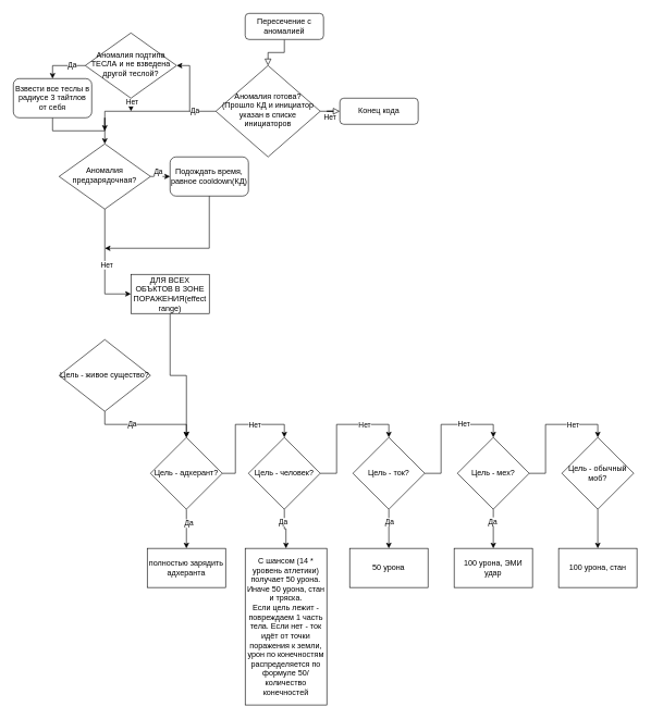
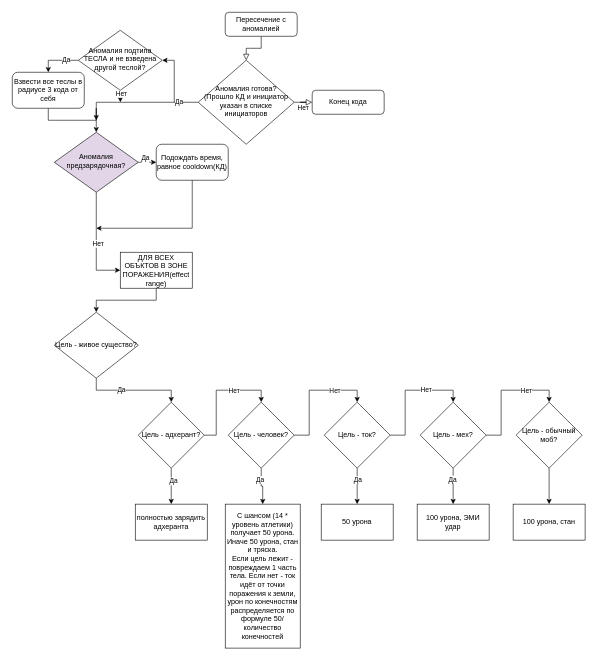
  <mxCell id="0" />
  <mxCell id="1" parent="0" />
  <mxCell id="2" value="" style="rounded=0;html=1;jettySize=auto;orthogonalLoop=1;fontSize=11;endArrow=block;endFill=0;endSize=8;strokeWidth=1;shadow=0;labelBackgroundColor=none;edgeStyle=orthogonalEdgeStyle;" parent="1" source="3" target="7" edge="1"><mxGeometry relative="1" as="geometry" /></mxCell>
  <mxCell id="3" value="Пересечение с аномалией" style="rounded=1;whiteSpace=wrap;html=1;fontSize=12;glass=0;strokeWidth=1;shadow=0;" parent="1" vertex="1"><mxGeometry x="375" y="20" width="120" height="40" as="geometry" /></mxCell>
  <mxCell id="4" value="Нет" style="edgeStyle=orthogonalEdgeStyle;rounded=0;html=1;jettySize=auto;orthogonalLoop=1;fontSize=11;endArrow=block;endFill=0;endSize=8;strokeWidth=1;shadow=0;labelBackgroundColor=none;" parent="1" source="7" target="8" edge="1"><mxGeometry y="10" relative="1" as="geometry"><mxPoint as="offset" /></mxGeometry></mxCell>
  <mxCell id="5" style="edgeStyle=orthogonalEdgeStyle;rounded=0;orthogonalLoop=1;jettySize=auto;html=1;exitX=0;exitY=0.5;exitDx=0;exitDy=0;entryX=0.5;entryY=0;entryDx=0;entryDy=0;" edge="1" parent="1" source="7" target="21"><mxGeometry relative="1" as="geometry"><Array as="points"><mxPoint x="160" y="170" /></Array></mxGeometry></mxCell>
  <mxCell id="6" value="Да" style="edgeLabel;html=1;align=center;verticalAlign=middle;resizable=0;points=[];" vertex="1" connectable="0" parent="5"><mxGeometry x="-0.701" y="-1" relative="1" as="geometry"><mxPoint as="offset" /></mxGeometry></mxCell>
  <mxCell id="7" value="Аномалия готова? (Прошло КД и инициатор указан в списке инициаторов" style="rhombus;whiteSpace=wrap;html=1;shadow=0;fontFamily=Helvetica;fontSize=12;align=center;strokeWidth=1;spacing=6;spacingTop=-4;" parent="1" vertex="1"><mxGeometry x="330" y="100" width="160" height="140" as="geometry" /></mxCell>
  <mxCell id="8" value="Конец кода" style="rounded=1;whiteSpace=wrap;html=1;fontSize=12;glass=0;strokeWidth=1;shadow=0;" parent="1" vertex="1"><mxGeometry x="520" y="150" width="120" height="40" as="geometry" /></mxCell>
  <mxCell id="9" style="edgeStyle=orthogonalEdgeStyle;rounded=0;orthogonalLoop=1;jettySize=auto;html=1;exitX=0;exitY=0.5;exitDx=0;exitDy=0;entryX=0.5;entryY=0;entryDx=0;entryDy=0;" edge="1" parent="1" source="14" target="16"><mxGeometry relative="1" as="geometry" /></mxCell>
  <mxCell id="10" value="Да" style="edgeLabel;html=1;align=center;verticalAlign=middle;resizable=0;points=[];" vertex="1" connectable="0" parent="9"><mxGeometry x="-0.386" y="-1" relative="1" as="geometry"><mxPoint as="offset" /></mxGeometry></mxCell>
  <mxCell id="11" style="edgeStyle=orthogonalEdgeStyle;rounded=0;orthogonalLoop=1;jettySize=auto;html=1;exitX=0.5;exitY=1;exitDx=0;exitDy=0;" edge="1" parent="1" source="14"><mxGeometry relative="1" as="geometry"><mxPoint x="200.143" y="170" as="targetPoint" /></mxGeometry></mxCell>
  <mxCell id="12" value="Нет" style="edgeLabel;html=1;align=center;verticalAlign=middle;resizable=0;points=[];" vertex="1" connectable="0" parent="11"><mxGeometry x="-0.352" y="1" relative="1" as="geometry"><mxPoint as="offset" /></mxGeometry></mxCell>
  <mxCell id="13" style="edgeStyle=orthogonalEdgeStyle;rounded=0;orthogonalLoop=1;jettySize=auto;html=1;exitX=1;exitY=0.5;exitDx=0;exitDy=0;entryX=1;entryY=0.5;entryDx=0;entryDy=0;" edge="1" parent="1" target="14"><mxGeometry relative="1" as="geometry"><mxPoint x="290" y="170" as="sourcePoint" /><Array as="points"><mxPoint x="290" y="100" /></Array></mxGeometry></mxCell>
  <mxCell id="14" value="Аномалия подтипа ТЕСЛА и не взведена другой теслой?" style="rhombus;whiteSpace=wrap;html=1;shadow=0;fontFamily=Helvetica;fontSize=12;align=center;strokeWidth=1;spacing=6;spacingTop=-4;" parent="1" vertex="1"><mxGeometry x="130" y="50" width="140" height="100" as="geometry" /></mxCell>
  <mxCell id="15" style="edgeStyle=orthogonalEdgeStyle;rounded=0;orthogonalLoop=1;jettySize=auto;html=1;exitX=0.5;exitY=1;exitDx=0;exitDy=0;" edge="1" parent="1" source="16"><mxGeometry relative="1" as="geometry"><mxPoint x="160" y="200" as="targetPoint" /></mxGeometry></mxCell>
- <mxCell id="16" value="Взвести все теслы в радиусе 3 тайтлов от себя" style="rounded=1;whiteSpace=wrap;html=1;" vertex="1" parent="1"><mxGeometry x="20" y="120" width="120" height="60" as="geometry" /></mxCell>
+ <mxCell id="16" value="Взвести все теслы в радиусе 3 кода от себя" style="rounded=1;whiteSpace=wrap;html=1;" vertex="1" parent="1"><mxGeometry x="20" y="120" width="120" height="60" as="geometry" /></mxCell>
  <mxCell id="17" style="edgeStyle=orthogonalEdgeStyle;rounded=0;orthogonalLoop=1;jettySize=auto;html=1;exitX=0.5;exitY=1;exitDx=0;exitDy=0;entryX=0;entryY=0.5;entryDx=0;entryDy=0;" edge="1" parent="1" source="21" target="25"><mxGeometry relative="1" as="geometry"><mxPoint x="160" y="420" as="targetPoint" /></mxGeometry></mxCell>
  <mxCell id="18" value="Нет" style="edgeLabel;html=1;align=center;verticalAlign=middle;resizable=0;points=[];" vertex="1" connectable="0" parent="17"><mxGeometry x="0.007" y="2" relative="1" as="geometry"><mxPoint y="-1" as="offset" /></mxGeometry></mxCell>
  <mxCell id="19" style="edgeStyle=orthogonalEdgeStyle;rounded=0;orthogonalLoop=1;jettySize=auto;html=1;exitX=1;exitY=0.5;exitDx=0;exitDy=0;entryX=0;entryY=0.5;entryDx=0;entryDy=0;" edge="1" parent="1" source="21" target="23"><mxGeometry relative="1" as="geometry" /></mxCell>
  <mxCell id="20" value="Да&lt;div&gt;&lt;br&gt;&lt;/div&gt;" style="edgeLabel;html=1;align=center;verticalAlign=middle;resizable=0;points=[];" vertex="1" connectable="0" parent="19"><mxGeometry x="-0.235" y="1" relative="1" as="geometry"><mxPoint as="offset" /></mxGeometry></mxCell>
- <mxCell id="21" value="Аномалия предзарядочная?" style="rhombus;whiteSpace=wrap;html=1;shadow=0;fontFamily=Helvetica;fontSize=12;align=center;strokeWidth=1;spacing=6;spacingTop=-4;" vertex="1" parent="1"><mxGeometry x="90" y="220" width="140" height="100" as="geometry" /></mxCell>
+ <mxCell id="21" value="Аномалия предзарядочная?" style="rhombus;whiteSpace=wrap;html=1;shadow=0;fontFamily=Helvetica;fontSize=12;align=center;strokeWidth=1;spacing=6;spacingTop=-4;fillColor=#e1d5e7;" vertex="1" parent="1"><mxGeometry x="90" y="220" width="140" height="100" as="geometry" /></mxCell>
  <mxCell id="22" style="edgeStyle=orthogonalEdgeStyle;rounded=0;orthogonalLoop=1;jettySize=auto;html=1;exitX=0.5;exitY=1;exitDx=0;exitDy=0;" edge="1" parent="1"><mxGeometry relative="1" as="geometry"><mxPoint x="160" y="380" as="targetPoint" /><mxPoint x="320" y="280" as="sourcePoint" /><Array as="points"><mxPoint x="320" y="380" /></Array></mxGeometry></mxCell>
  <mxCell id="23" value="Подождать время, равное cooldown(КД)" style="rounded=1;whiteSpace=wrap;html=1;" vertex="1" parent="1"><mxGeometry x="260" y="240" width="120" height="60" as="geometry" /></mxCell>
- <mxCell id="24" style="edgeStyle=orthogonalEdgeStyle;rounded=0;orthogonalLoop=1;jettySize=auto;html=1;exitX=0.5;exitY=1;exitDx=0;exitDy=0;" edge="1" parent="1" source="25" target="33"><mxGeometry relative="1" as="geometry" /></mxCell>
+ <mxCell id="24" style="edgeStyle=orthogonalEdgeStyle;rounded=0;orthogonalLoop=1;jettySize=auto;html=1;exitX=0.5;exitY=1;exitDx=0;exitDy=0;entryX=0.5;entryY=0;entryDx=0;entryDy=0;" edge="1" parent="1" source="25" target="28"><mxGeometry relative="1" as="geometry" /></mxCell>
  <mxCell id="25" value="ДЛЯ ВСЕХ ОБЪКТОВ В ЗОНЕ ПОРАЖЕНИЯ(effect range)" style="rounded=0;whiteSpace=wrap;html=1;" vertex="1" parent="1"><mxGeometry x="200" y="420" width="120" height="60" as="geometry" /></mxCell>
  <mxCell id="26" style="edgeStyle=orthogonalEdgeStyle;rounded=0;orthogonalLoop=1;jettySize=auto;html=1;exitX=0.5;exitY=1;exitDx=0;exitDy=0;entryX=0.5;entryY=0;entryDx=0;entryDy=0;" edge="1" parent="1" source="28" target="33"><mxGeometry relative="1" as="geometry"><mxPoint x="160.143" y="700" as="targetPoint" /></mxGeometry></mxCell>
  <mxCell id="27" value="Да" style="edgeLabel;html=1;align=center;verticalAlign=middle;resizable=0;points=[];" vertex="1" connectable="0" parent="26"><mxGeometry x="-0.26" y="2" relative="1" as="geometry"><mxPoint as="offset" /></mxGeometry></mxCell>
  <mxCell id="28" value="Цель - живое существо?" style="rhombus;whiteSpace=wrap;html=1;" vertex="1" parent="1"><mxGeometry x="90" y="520" width="140" height="110" as="geometry" /></mxCell>
  <mxCell id="29" style="edgeStyle=orthogonalEdgeStyle;rounded=0;orthogonalLoop=1;jettySize=auto;html=1;exitX=1;exitY=0.5;exitDx=0;exitDy=0;entryX=0.5;entryY=0;entryDx=0;entryDy=0;" edge="1" parent="1" source="33" target="38"><mxGeometry relative="1" as="geometry" /></mxCell>
  <mxCell id="30" value="Нет" style="edgeLabel;html=1;align=center;verticalAlign=middle;resizable=0;points=[];" vertex="1" connectable="0" parent="29"><mxGeometry x="0.31" relative="1" as="geometry"><mxPoint as="offset" /></mxGeometry></mxCell>
  <mxCell id="31" style="edgeStyle=orthogonalEdgeStyle;rounded=0;orthogonalLoop=1;jettySize=auto;html=1;exitX=0.5;exitY=1;exitDx=0;exitDy=0;entryX=0.5;entryY=0;entryDx=0;entryDy=0;" edge="1" parent="1" source="33" target="49"><mxGeometry relative="1" as="geometry"><mxPoint x="285" y="860" as="targetPoint" /></mxGeometry></mxCell>
  <mxCell id="32" value="Да" style="edgeLabel;html=1;align=center;verticalAlign=middle;resizable=0;points=[];" vertex="1" connectable="0" parent="31"><mxGeometry x="-0.305" y="3" relative="1" as="geometry"><mxPoint as="offset" /></mxGeometry></mxCell>
  <mxCell id="33" value="Цель - адхерант?" style="rhombus;whiteSpace=wrap;html=1;" vertex="1" parent="1"><mxGeometry x="230" y="670" width="110" height="110" as="geometry" /></mxCell>
  <mxCell id="34" style="edgeStyle=orthogonalEdgeStyle;rounded=0;orthogonalLoop=1;jettySize=auto;html=1;exitX=1;exitY=0.5;exitDx=0;exitDy=0;entryX=0.5;entryY=0;entryDx=0;entryDy=0;" edge="1" parent="1" source="38" target="43"><mxGeometry relative="1" as="geometry" /></mxCell>
  <mxCell id="35" value="Нет" style="edgeLabel;html=1;align=center;verticalAlign=middle;resizable=0;points=[];" vertex="1" connectable="0" parent="34"><mxGeometry x="0.421" relative="1" as="geometry"><mxPoint as="offset" /></mxGeometry></mxCell>
  <mxCell id="36" style="edgeStyle=orthogonalEdgeStyle;rounded=0;orthogonalLoop=1;jettySize=auto;html=1;exitX=0.5;exitY=1;exitDx=0;exitDy=0;entryX=0.5;entryY=0;entryDx=0;entryDy=0;" edge="1" parent="1" source="38" target="50"><mxGeometry relative="1" as="geometry" /></mxCell>
  <mxCell id="37" value="Да" style="edgeLabel;html=1;align=center;verticalAlign=middle;resizable=0;points=[];" vertex="1" connectable="0" parent="36"><mxGeometry x="-0.4" y="-3" relative="1" as="geometry"><mxPoint as="offset" /></mxGeometry></mxCell>
  <mxCell id="38" value="Цель - человек?" style="rhombus;whiteSpace=wrap;html=1;" vertex="1" parent="1"><mxGeometry x="380" y="670" width="110" height="110" as="geometry" /></mxCell>
  <mxCell id="39" style="edgeStyle=orthogonalEdgeStyle;rounded=0;orthogonalLoop=1;jettySize=auto;html=1;exitX=1;exitY=0.5;exitDx=0;exitDy=0;entryX=0.5;entryY=0;entryDx=0;entryDy=0;" edge="1" parent="1" source="43" target="48"><mxGeometry relative="1" as="geometry" /></mxCell>
  <mxCell id="40" value="Нет" style="edgeLabel;html=1;align=center;verticalAlign=middle;resizable=0;points=[];" vertex="1" connectable="0" parent="39"><mxGeometry x="0.335" y="1" relative="1" as="geometry"><mxPoint as="offset" /></mxGeometry></mxCell>
  <mxCell id="41" style="edgeStyle=orthogonalEdgeStyle;rounded=0;orthogonalLoop=1;jettySize=auto;html=1;exitX=0.5;exitY=1;exitDx=0;exitDy=0;entryX=0.5;entryY=0;entryDx=0;entryDy=0;" edge="1" parent="1" source="43" target="51"><mxGeometry relative="1" as="geometry" /></mxCell>
  <mxCell id="42" value="Да" style="edgeLabel;html=1;align=center;verticalAlign=middle;resizable=0;points=[];" vertex="1" connectable="0" parent="41"><mxGeometry x="-0.368" relative="1" as="geometry"><mxPoint as="offset" /></mxGeometry></mxCell>
  <mxCell id="43" value="Цель - ток?" style="rhombus;whiteSpace=wrap;html=1;" vertex="1" parent="1"><mxGeometry x="540" y="670" width="110" height="110" as="geometry" /></mxCell>
  <mxCell id="44" style="edgeStyle=orthogonalEdgeStyle;rounded=0;orthogonalLoop=1;jettySize=auto;html=1;exitX=0.5;exitY=1;exitDx=0;exitDy=0;entryX=0.5;entryY=0;entryDx=0;entryDy=0;" edge="1" parent="1" source="48" target="52"><mxGeometry relative="1" as="geometry" /></mxCell>
  <mxCell id="45" value="Да" style="edgeLabel;html=1;align=center;verticalAlign=middle;resizable=0;points=[];" vertex="1" connectable="0" parent="44"><mxGeometry x="-0.4" y="-2" relative="1" as="geometry"><mxPoint as="offset" /></mxGeometry></mxCell>
  <mxCell id="46" style="edgeStyle=orthogonalEdgeStyle;rounded=0;orthogonalLoop=1;jettySize=auto;html=1;exitX=1;exitY=0.5;exitDx=0;exitDy=0;entryX=0.5;entryY=0;entryDx=0;entryDy=0;" edge="1" parent="1" source="48" target="54"><mxGeometry relative="1" as="geometry" /></mxCell>
  <mxCell id="47" value="Нет" style="edgeLabel;html=1;align=center;verticalAlign=middle;resizable=0;points=[];" vertex="1" connectable="0" parent="46"><mxGeometry x="0.41" y="-1" relative="1" as="geometry"><mxPoint as="offset" /></mxGeometry></mxCell>
  <mxCell id="48" value="Цель - мех?" style="rhombus;whiteSpace=wrap;html=1;" vertex="1" parent="1"><mxGeometry x="700" y="670" width="110" height="110" as="geometry" /></mxCell>
  <mxCell id="49" value="полностью зарядить адхеранта" style="rounded=0;whiteSpace=wrap;html=1;" vertex="1" parent="1"><mxGeometry x="225" y="840" width="120" height="60" as="geometry" /></mxCell>
  <mxCell id="50" value="С шансом (14 * уровень атлетики) получает 50 урона. Иначе 50 урона, стан и тряска.&lt;br&gt;Если цель лежит - повреждаем 1 часть тела. Если нет - ток идёт от точки поражения к земли, урон по конечностям распределяется по формуле 50/количество конечностей" style="rounded=0;whiteSpace=wrap;html=1;" vertex="1" parent="1"><mxGeometry x="375" y="840" width="125" height="240" as="geometry" /></mxCell>
  <mxCell id="51" value="50 урона" style="rounded=0;whiteSpace=wrap;html=1;" vertex="1" parent="1"><mxGeometry x="535" y="840" width="120" height="60" as="geometry" /></mxCell>
  <mxCell id="52" value="100 урона, ЭМИ удар" style="rounded=0;whiteSpace=wrap;html=1;" vertex="1" parent="1"><mxGeometry x="695" y="840" width="120" height="60" as="geometry" /></mxCell>
  <mxCell id="53" style="edgeStyle=orthogonalEdgeStyle;rounded=0;orthogonalLoop=1;jettySize=auto;html=1;exitX=0.5;exitY=1;exitDx=0;exitDy=0;entryX=0.5;entryY=0;entryDx=0;entryDy=0;" edge="1" parent="1" source="54" target="55"><mxGeometry relative="1" as="geometry" /></mxCell>
  <mxCell id="54" value="Цель - обычный моб?" style="rhombus;whiteSpace=wrap;html=1;" vertex="1" parent="1"><mxGeometry x="860" y="670" width="110" height="110" as="geometry" /></mxCell>
  <mxCell id="55" value="100 урона, стан" style="rounded=0;whiteSpace=wrap;html=1;" vertex="1" parent="1"><mxGeometry x="855" y="840" width="120" height="60" as="geometry" /></mxCell>
